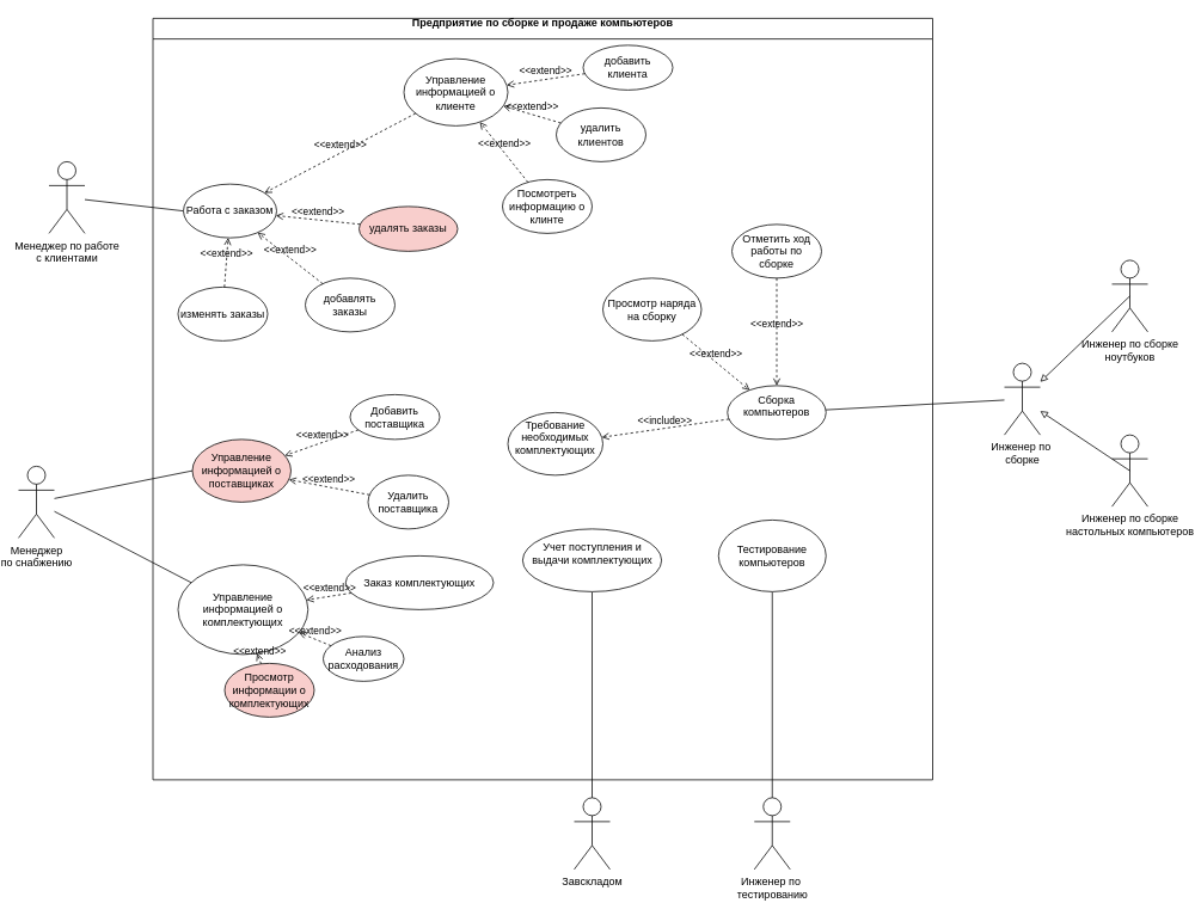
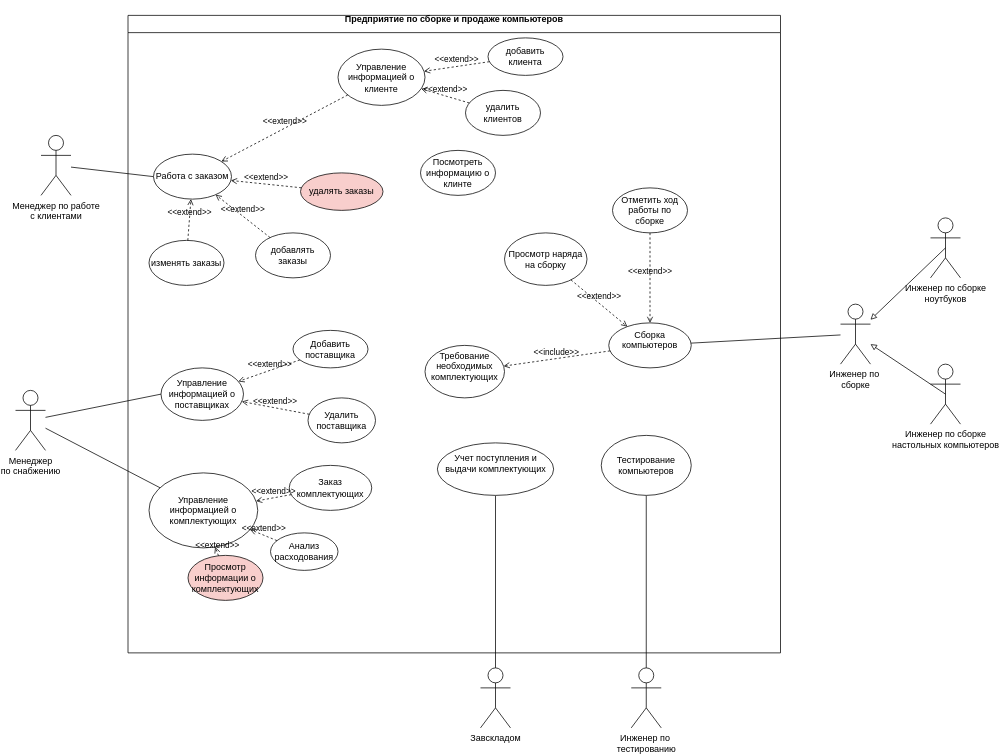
  <mxCell id="0" />
  <mxCell id="1" parent="0" />
  <mxCell id="2" value="Менеджер по работе&lt;br&gt;с клиентами" style="shape=umlActor;verticalLabelPosition=bottom;verticalAlign=top;html=1;outlineConnect=0;" parent="1" vertex="1"><mxGeometry x="54" y="180" width="40" height="80" as="geometry" /></mxCell>
  <mxCell id="3" value="Инженер по сборке&lt;br&gt;настольных компьютеров" style="shape=umlActor;verticalLabelPosition=bottom;verticalAlign=top;html=1;outlineConnect=0;" parent="1" vertex="1"><mxGeometry x="1240" y="485" width="40" height="80" as="geometry" /></mxCell>
  <mxCell id="4" value="Инженер по сборке&lt;br&gt;ноутбуков" style="shape=umlActor;verticalLabelPosition=bottom;verticalAlign=top;html=1;outlineConnect=0;" parent="1" vertex="1"><mxGeometry x="1240" y="290" width="40" height="80" as="geometry" /></mxCell>
  <mxCell id="5" value="Завскладом" style="shape=umlActor;verticalLabelPosition=bottom;verticalAlign=top;html=1;outlineConnect=0;" parent="1" vertex="1"><mxGeometry x="640" y="890" width="40" height="80" as="geometry" /></mxCell>
  <mxCell id="6" value="Инженер по&amp;nbsp;&lt;br&gt;тестированию" style="shape=umlActor;verticalLabelPosition=bottom;verticalAlign=top;html=1;outlineConnect=0;" parent="1" vertex="1"><mxGeometry x="841" y="890" width="40" height="80" as="geometry" /></mxCell>
  <mxCell id="7" value="" style="endArrow=none;html=1;rounded=0;entryX=0;entryY=0.5;entryDx=0;entryDy=0;" parent="1" source="2" target="16" edge="1"><mxGeometry width="50" height="50" relative="1" as="geometry"><mxPoint x="286" y="550" as="sourcePoint" /><mxPoint x="336" y="500" as="targetPoint" /></mxGeometry></mxCell>
  <mxCell id="8" value="" style="endArrow=block;html=1;rounded=0;endFill=0;exitX=0.5;exitY=0.5;exitDx=0;exitDy=0;exitPerimeter=0;" parent="1" source="4" target="10" edge="1"><mxGeometry width="50" height="50" relative="1" as="geometry"><mxPoint x="690" y="820" as="sourcePoint" /><mxPoint x="550" y="940" as="targetPoint" /></mxGeometry></mxCell>
  <mxCell id="9" value="" style="endArrow=block;html=1;rounded=0;endFill=0;exitX=0.5;exitY=0.5;exitDx=0;exitDy=0;exitPerimeter=0;" parent="1" source="3" target="10" edge="1"><mxGeometry width="50" height="50" relative="1" as="geometry"><mxPoint x="1010" y="510" as="sourcePoint" /><mxPoint x="1180" y="590" as="targetPoint" /></mxGeometry></mxCell>
  <mxCell id="10" value="Инженер по&amp;nbsp;&lt;br&gt;сборке" style="shape=umlActor;verticalLabelPosition=bottom;verticalAlign=top;html=1;outlineConnect=0;" parent="1" vertex="1"><mxGeometry x="1120" y="405" width="40" height="80" as="geometry" /></mxCell>
  <mxCell id="11" value="" style="endArrow=none;html=1;rounded=0;" parent="1" source="10" target="30" edge="1"><mxGeometry width="50" height="50" relative="1" as="geometry"><mxPoint x="1609" y="250" as="sourcePoint" /><mxPoint x="1369" y="590" as="targetPoint" /></mxGeometry></mxCell>
  <mxCell id="12" value="" style="endArrow=none;html=1;rounded=0;" parent="1" source="5" target="35" edge="1"><mxGeometry width="50" height="50" relative="1" as="geometry"><mxPoint x="2000" y="230" as="sourcePoint" /><mxPoint x="2010" y="470" as="targetPoint" /></mxGeometry></mxCell>
  <mxCell id="13" value="" style="endArrow=none;html=1;rounded=0;" parent="1" source="6" target="34" edge="1"><mxGeometry width="50" height="50" relative="1" as="geometry"><mxPoint x="2000" y="220" as="sourcePoint" /><mxPoint x="2050" y="170" as="targetPoint" /></mxGeometry></mxCell>
  <mxCell id="14" value="&#10;Предприятие по сборке и продаже компьютеров&#10;&#10;" style="swimlane;" parent="1" vertex="1"><mxGeometry x="170" y="20" width="870" height="850" as="geometry" /></mxCell>
  <mxCell id="15" value="Управление информацией о клиенте" style="ellipse;whiteSpace=wrap;html=1;" parent="14" vertex="1"><mxGeometry x="280" y="45" width="116" height="75" as="geometry" /></mxCell>
  <mxCell id="16" value="Работа с заказом" style="ellipse;whiteSpace=wrap;html=1;" parent="14" vertex="1"><mxGeometry x="34" y="185" width="104" height="60" as="geometry" /></mxCell>
  <mxCell id="17" value="Управление информацией о комплектующих" style="ellipse;whiteSpace=wrap;html=1;" parent="14" vertex="1"><mxGeometry x="28" y="610" width="145" height="100" as="geometry" /></mxCell>
- <mxCell id="18" value="Управление информацией о поставщиках" style="ellipse;whiteSpace=wrap;html=1;fillColor=#f8cecc;" parent="14" vertex="1"><mxGeometry x="44" y="470" width="110" height="70" as="geometry" /></mxCell>
+ <mxCell id="18" value="Управление информацией о поставщиках" style="ellipse;whiteSpace=wrap;html=1;" parent="14" vertex="1"><mxGeometry x="44" y="470" width="110" height="70" as="geometry" /></mxCell>
  <mxCell id="19" value="добавлять&lt;br&gt;заказы" style="ellipse;whiteSpace=wrap;html=1;" parent="14" vertex="1"><mxGeometry x="170" y="290" width="100" height="60" as="geometry" /></mxCell>
  <mxCell id="20" value="изменять заказы" style="ellipse;whiteSpace=wrap;html=1;" parent="14" vertex="1"><mxGeometry x="28" y="300" width="100" height="60" as="geometry" /></mxCell>
  <mxCell id="21" value="удалять заказы" style="ellipse;whiteSpace=wrap;html=1;fillColor=#f8cecc;" parent="14" vertex="1"><mxGeometry x="230" y="210" width="110" height="50" as="geometry" /></mxCell>
  <mxCell id="22" value="добавить клиента" style="ellipse;whiteSpace=wrap;html=1;" parent="14" vertex="1"><mxGeometry x="480" y="30" width="100" height="50" as="geometry" /></mxCell>
  <mxCell id="23" value="удалить клиентов" style="ellipse;whiteSpace=wrap;html=1;" parent="14" vertex="1"><mxGeometry x="450" y="100" width="100" height="60" as="geometry" /></mxCell>
  <mxCell id="24" value="Посмотреть информацию о клинте" style="ellipse;whiteSpace=wrap;html=1;" parent="14" vertex="1"><mxGeometry x="390" y="180" width="100" height="60" as="geometry" /></mxCell>
  <mxCell id="25" value="Добавить поставщика" style="ellipse;whiteSpace=wrap;html=1;" parent="14" vertex="1"><mxGeometry x="220" y="420" width="100" height="50" as="geometry" /></mxCell>
  <mxCell id="26" value="Удалить поставщика" style="ellipse;whiteSpace=wrap;html=1;" parent="14" vertex="1"><mxGeometry x="240" y="510" width="90" height="60" as="geometry" /></mxCell>
  <mxCell id="27" value="Просмотр информации о комплектующих" style="ellipse;whiteSpace=wrap;html=1;fillColor=#f8cecc;" parent="14" vertex="1"><mxGeometry x="80" y="720" width="100" height="60" as="geometry" /></mxCell>
  <mxCell id="28" value="Анализ расходования" style="ellipse;whiteSpace=wrap;html=1;" parent="14" vertex="1"><mxGeometry x="190" y="690" width="90" height="50" as="geometry" /></mxCell>
- <mxCell id="29" value="Заказ комплектующих" style="ellipse;whiteSpace=wrap;html=1;" parent="14" vertex="1"><mxGeometry x="215" y="600" width="165" height="60" as="geometry" /></mxCell>
+ <mxCell id="29" value="Заказ комплектующих" style="ellipse;whiteSpace=wrap;html=1;" parent="14" vertex="1"><mxGeometry x="215" y="600" width="110" height="60" as="geometry" /></mxCell>
  <mxCell id="30" value="&#10;Сборка компьютеров&#10;&#10;" style="ellipse;whiteSpace=wrap;html=1;" parent="14" vertex="1"><mxGeometry x="641" y="410" width="110" height="60" as="geometry" /></mxCell>
  <mxCell id="31" value="&#10;Требование необходимых комплектующих &#10;&#10;" style="ellipse;whiteSpace=wrap;html=1;" parent="14" vertex="1"><mxGeometry x="396" y="440" width="106" height="70" as="geometry" /></mxCell>
  <mxCell id="32" value="Просмотр наряда на сборку" style="ellipse;whiteSpace=wrap;html=1;" parent="14" vertex="1"><mxGeometry x="502" y="290" width="110" height="70" as="geometry" /></mxCell>
  <mxCell id="33" value="Отметить ход работы по сборке" style="ellipse;whiteSpace=wrap;html=1;" parent="14" vertex="1"><mxGeometry x="646" y="230" width="100" height="60" as="geometry" /></mxCell>
  <mxCell id="34" value="Тестирование компьютеров" style="ellipse;whiteSpace=wrap;html=1;" parent="14" vertex="1"><mxGeometry x="631" y="560" width="120" height="80" as="geometry" /></mxCell>
  <mxCell id="35" value="&#10;Учет поступления и выдачи комплектующих &#10;&#10;" style="ellipse;whiteSpace=wrap;html=1;" parent="14" vertex="1"><mxGeometry x="412.5" y="570" width="155" height="70" as="geometry" /></mxCell>
  <mxCell id="36" value="&amp;lt;&amp;lt;include&amp;gt;&amp;gt;" style="html=1;verticalAlign=bottom;labelBackgroundColor=none;endArrow=open;endFill=0;dashed=1;rounded=0;" parent="14" source="30" target="31" edge="1"><mxGeometry width="160" relative="1" as="geometry"><mxPoint x="440" y="480" as="sourcePoint" /><mxPoint x="600" y="480" as="targetPoint" /></mxGeometry></mxCell>
  <mxCell id="37" value="&amp;lt;&amp;lt;extend&amp;gt;&amp;gt;" style="html=1;verticalAlign=bottom;labelBackgroundColor=none;endArrow=open;endFill=0;dashed=1;rounded=0;" parent="14" source="33" target="30" edge="1"><mxGeometry width="160" relative="1" as="geometry"><mxPoint x="340" y="360" as="sourcePoint" /><mxPoint x="500" y="360" as="targetPoint" /></mxGeometry></mxCell>
  <mxCell id="38" value="&amp;lt;&amp;lt;extend&amp;gt;&amp;gt;" style="html=1;verticalAlign=bottom;labelBackgroundColor=none;endArrow=open;endFill=0;dashed=1;rounded=0;" parent="14" source="32" target="30" edge="1"><mxGeometry width="160" relative="1" as="geometry"><mxPoint x="928.657" y="166.906" as="sourcePoint" /><mxPoint x="1035.811" y="182.365" as="targetPoint" /></mxGeometry></mxCell>
  <mxCell id="39" value="&amp;lt;&amp;lt;extend&amp;gt;&amp;gt;" style="html=1;verticalAlign=bottom;labelBackgroundColor=none;endArrow=open;endFill=0;dashed=1;rounded=0;" parent="14" source="23" target="15" edge="1"><mxGeometry width="160" relative="1" as="geometry"><mxPoint x="1028.018" y="106.787" as="sourcePoint" /><mxPoint x="1068.643" y="162.131" as="targetPoint" /></mxGeometry></mxCell>
- <mxCell id="40" value="&amp;lt;&amp;lt;extend&amp;gt;&amp;gt;" style="html=1;verticalAlign=bottom;labelBackgroundColor=none;endArrow=open;endFill=0;dashed=1;rounded=0;" parent="14" source="24" target="15" edge="1"><mxGeometry width="160" relative="1" as="geometry"><mxPoint x="465.088" y="126.815" as="sourcePoint" /><mxPoint x="400.917" y="107.852" as="targetPoint" /></mxGeometry></mxCell>
  <mxCell id="41" value="&amp;lt;&amp;lt;extend&amp;gt;&amp;gt;" style="html=1;verticalAlign=bottom;labelBackgroundColor=none;endArrow=open;endFill=0;dashed=1;rounded=0;" parent="14" source="22" target="15" edge="1"><mxGeometry width="160" relative="1" as="geometry"><mxPoint x="428.41" y="192.941" as="sourcePoint" /><mxPoint x="374.729" y="125.78" as="targetPoint" /></mxGeometry></mxCell>
  <mxCell id="42" value="&amp;lt;&amp;lt;extend&amp;gt;&amp;gt;" style="html=1;verticalAlign=bottom;labelBackgroundColor=none;endArrow=open;endFill=0;dashed=1;rounded=0;" parent="14" source="15" target="16" edge="1"><mxGeometry width="160" relative="1" as="geometry"><mxPoint x="428.41" y="192.941" as="sourcePoint" /><mxPoint x="374.729" y="125.78" as="targetPoint" /></mxGeometry></mxCell>
  <mxCell id="43" value="&amp;lt;&amp;lt;extend&amp;gt;&amp;gt;" style="html=1;verticalAlign=bottom;labelBackgroundColor=none;endArrow=open;endFill=0;dashed=1;rounded=0;" parent="14" source="21" target="16" edge="1"><mxGeometry width="160" relative="1" as="geometry"><mxPoint x="303.002" y="116.161" as="sourcePoint" /><mxPoint x="134.499" y="204.834" as="targetPoint" /></mxGeometry></mxCell>
  <mxCell id="44" value="&amp;lt;&amp;lt;extend&amp;gt;&amp;gt;" style="html=1;verticalAlign=bottom;labelBackgroundColor=none;endArrow=open;endFill=0;dashed=1;rounded=0;" parent="14" source="19" target="16" edge="1"><mxGeometry width="160" relative="1" as="geometry"><mxPoint x="241.169" y="239.873" as="sourcePoint" /><mxPoint x="147.228" y="230.149" as="targetPoint" /></mxGeometry></mxCell>
  <mxCell id="45" value="&amp;lt;&amp;lt;extend&amp;gt;&amp;gt;" style="html=1;verticalAlign=bottom;labelBackgroundColor=none;endArrow=open;endFill=0;dashed=1;rounded=0;" parent="14" source="20" target="16" edge="1"><mxGeometry width="160" relative="1" as="geometry"><mxPoint x="199.433" y="306.259" as="sourcePoint" /><mxPoint x="126.831" y="249.158" as="targetPoint" /></mxGeometry></mxCell>
  <mxCell id="46" value="&amp;lt;&amp;lt;extend&amp;gt;&amp;gt;" style="html=1;verticalAlign=bottom;labelBackgroundColor=none;endArrow=open;endFill=0;dashed=1;rounded=0;" parent="14" source="25" target="18" edge="1"><mxGeometry width="160" relative="1" as="geometry"><mxPoint x="89.764" y="310.019" as="sourcePoint" /><mxPoint x="93.915" y="254.976" as="targetPoint" /></mxGeometry></mxCell>
  <mxCell id="47" value="&amp;lt;&amp;lt;extend&amp;gt;&amp;gt;" style="html=1;verticalAlign=bottom;labelBackgroundColor=none;endArrow=open;endFill=0;dashed=1;rounded=0;" parent="14" source="26" target="18" edge="1"><mxGeometry width="160" relative="1" as="geometry"><mxPoint x="239.133" y="469.404" as="sourcePoint" /><mxPoint x="157.164" y="498.1" as="targetPoint" /></mxGeometry></mxCell>
  <mxCell id="48" value="&amp;lt;&amp;lt;extend&amp;gt;&amp;gt;" style="html=1;verticalAlign=bottom;labelBackgroundColor=none;endArrow=open;endFill=0;dashed=1;rounded=0;" parent="14" source="29" target="17" edge="1"><mxGeometry width="160" relative="1" as="geometry"><mxPoint x="251.689" y="541.859" as="sourcePoint" /><mxPoint x="161.742" y="524.925" as="targetPoint" /></mxGeometry></mxCell>
  <mxCell id="49" value="&amp;lt;&amp;lt;extend&amp;gt;&amp;gt;" style="html=1;verticalAlign=bottom;labelBackgroundColor=none;endArrow=open;endFill=0;dashed=1;rounded=0;" parent="14" source="28" target="17" edge="1"><mxGeometry width="160" relative="1" as="geometry"><mxPoint x="225.523" y="644.127" as="sourcePoint" /><mxPoint x="147.568" y="650.623" as="targetPoint" /></mxGeometry></mxCell>
  <mxCell id="50" value="&amp;lt;&amp;lt;extend&amp;gt;&amp;gt;" style="html=1;verticalAlign=bottom;labelBackgroundColor=none;endArrow=open;endFill=0;dashed=1;rounded=0;" parent="14" source="27" target="17" edge="1"><mxGeometry width="160" relative="1" as="geometry"><mxPoint x="210.276" y="709.098" as="sourcePoint" /><mxPoint x="137.556" y="675.519" as="targetPoint" /></mxGeometry></mxCell>
  <mxCell id="51" value="Менеджер&lt;br&gt;по снабжению" style="shape=umlActor;verticalLabelPosition=bottom;verticalAlign=top;html=1;outlineConnect=0;" parent="1" vertex="1"><mxGeometry x="20" y="520" width="40" height="80" as="geometry" /></mxCell>
  <mxCell id="52" value="" style="endArrow=none;html=1;rounded=0;entryX=0;entryY=0.5;entryDx=0;entryDy=0;" parent="1" source="51" target="18" edge="1"><mxGeometry width="50" height="50" relative="1" as="geometry"><mxPoint x="110" y="840" as="sourcePoint" /><mxPoint x="160" y="790" as="targetPoint" /></mxGeometry></mxCell>
  <mxCell id="53" value="" style="endArrow=none;html=1;rounded=0;" parent="1" source="51" target="17" edge="1"><mxGeometry width="50" height="50" relative="1" as="geometry"><mxPoint x="110" y="830" as="sourcePoint" /><mxPoint x="160" y="780" as="targetPoint" /></mxGeometry></mxCell>
